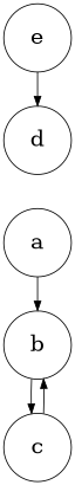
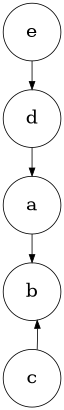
  digraph {
    node [fixedsize=true fontsize=24 shape=circle]
    e [height=1.0 width=1.0]
    d [height=1.0 width=1.0]
    a [height=1.0 width=1.0]
    b [height=1.0 width=1.0]
    c [height=1.0 width=1.0]
    e -> d
+   d -> a
    a -> b
-   b -> c
    c -> b
  }
